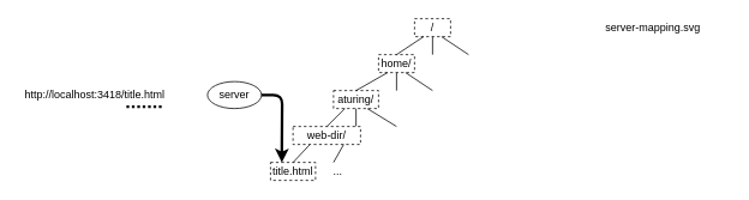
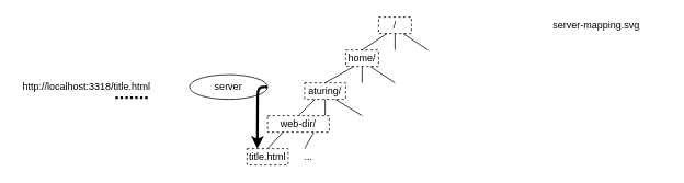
  <mxCell id="0" />
  <mxCell id="1" parent="0" />
- <mxCell id="2" value="http://localhost:3418/title.html" style="text;html=1;strokeColor=none;fillColor=none;align=center;verticalAlign=middle;whiteSpace=wrap;rounded=0;" parent="1" vertex="1"><mxGeometry x="20" y="95" width="170" height="20" as="geometry" /></mxCell>
+ <mxCell id="2" value="http://localhost:3318/title.html" style="text;html=1;strokeColor=none;fillColor=none;align=center;verticalAlign=middle;whiteSpace=wrap;rounded=0;" parent="1" vertex="1"><mxGeometry x="20" y="95" width="170" height="20" as="geometry" /></mxCell>
  <mxCell id="3" value="/" style="text;html=1;strokeColor=#000000;fillColor=none;align=center;verticalAlign=middle;whiteSpace=wrap;rounded=0;dashed=1;" parent="1" vertex="1"><mxGeometry x="460" y="20" width="40" height="20" as="geometry" /></mxCell>
  <mxCell id="4" value="home/" style="text;html=1;strokeColor=#000000;fillColor=none;align=center;verticalAlign=middle;whiteSpace=wrap;rounded=0;dashed=1;" parent="1" vertex="1"><mxGeometry x="420" y="60" width="40" height="20" as="geometry" /></mxCell>
  <mxCell id="5" value="aturing/" style="text;html=1;strokeColor=#000000;fillColor=none;align=center;verticalAlign=middle;whiteSpace=wrap;rounded=0;dashed=1;" parent="1" vertex="1"><mxGeometry x="370" y="100" width="50" height="20" as="geometry" /></mxCell>
  <mxCell id="6" value="" style="endArrow=none;html=1;entryX=0.25;entryY=1;entryDx=0;entryDy=0;exitX=0.5;exitY=0;exitDx=0;exitDy=0;" parent="1" source="4" target="3" edge="1"><mxGeometry width="50" height="50" relative="1" as="geometry"><mxPoint x="140" y="270" as="sourcePoint" /><mxPoint x="190" y="220" as="targetPoint" /></mxGeometry></mxCell>
  <mxCell id="7" value="" style="endArrow=none;html=1;entryX=0.5;entryY=1;entryDx=0;entryDy=0;" parent="1" target="3" edge="1"><mxGeometry width="50" height="50" relative="1" as="geometry"><mxPoint x="480" y="60" as="sourcePoint" /><mxPoint x="190" y="220" as="targetPoint" /></mxGeometry></mxCell>
  <mxCell id="8" value="" style="endArrow=none;html=1;entryX=0.75;entryY=1;entryDx=0;entryDy=0;" parent="1" target="3" edge="1"><mxGeometry width="50" height="50" relative="1" as="geometry"><mxPoint x="520" y="60" as="sourcePoint" /><mxPoint x="190" y="220" as="targetPoint" /></mxGeometry></mxCell>
  <mxCell id="9" value="" style="endArrow=none;html=1;entryX=0.5;entryY=1;entryDx=0;entryDy=0;" parent="1" target="4" edge="1"><mxGeometry width="50" height="50" relative="1" as="geometry"><mxPoint x="440" y="100" as="sourcePoint" /><mxPoint x="390" y="50" as="targetPoint" /></mxGeometry></mxCell>
  <mxCell id="10" value="" style="endArrow=none;html=1;entryX=0.25;entryY=1;entryDx=0;entryDy=0;exitX=0.5;exitY=0;exitDx=0;exitDy=0;" parent="1" source="5" target="4" edge="1"><mxGeometry width="50" height="50" relative="1" as="geometry"><mxPoint x="310" y="100" as="sourcePoint" /><mxPoint x="100" y="220" as="targetPoint" /></mxGeometry></mxCell>
  <mxCell id="11" value="" style="endArrow=none;html=1;entryX=0.25;entryY=1;entryDx=0;entryDy=0;exitX=0.5;exitY=0;exitDx=0;exitDy=0;" parent="1" source="16" target="15" edge="1"><mxGeometry width="50" height="50" relative="1" as="geometry"><mxPoint x="50" y="270" as="sourcePoint" /><mxPoint x="100" y="230" as="targetPoint" /></mxGeometry></mxCell>
  <mxCell id="12" value="" style="endArrow=none;html=1;entryX=0.25;entryY=1;entryDx=0;entryDy=0;exitX=0.5;exitY=0;exitDx=0;exitDy=0;" parent="1" source="15" target="5" edge="1"><mxGeometry width="50" height="50" relative="1" as="geometry"><mxPoint x="360" y="130" as="sourcePoint" /><mxPoint x="110" y="240" as="targetPoint" /></mxGeometry></mxCell>
  <mxCell id="13" value="" style="endArrow=none;html=1;entryX=0.75;entryY=1;entryDx=0;entryDy=0;" parent="1" target="5" edge="1"><mxGeometry width="50" height="50" relative="1" as="geometry"><mxPoint x="440" y="140" as="sourcePoint" /><mxPoint x="120" y="250" as="targetPoint" /></mxGeometry></mxCell>
  <mxCell id="14" value="" style="endArrow=none;html=1;entryX=0.5;entryY=1;entryDx=0;entryDy=0;" parent="1" target="5" edge="1"><mxGeometry width="50" height="50" relative="1" as="geometry"><mxPoint x="395" y="140" as="sourcePoint" /><mxPoint x="130" y="260" as="targetPoint" /></mxGeometry></mxCell>
  <mxCell id="15" value="web-dir/" style="text;html=1;strokeColor=#000000;fillColor=#ffffff;align=center;verticalAlign=middle;whiteSpace=wrap;rounded=0;dashed=1;" parent="1" vertex="1"><mxGeometry x="325" y="140" width="75" height="20" as="geometry" /></mxCell>
  <mxCell id="16" value="title.html" style="text;html=1;strokeColor=#000000;fillColor=none;align=center;verticalAlign=middle;whiteSpace=wrap;rounded=0;dashed=1;" parent="1" vertex="1"><mxGeometry x="300" y="180" width="50" height="20" as="geometry" /></mxCell>
- <mxCell id="17" value="server" style="ellipse;whiteSpace=wrap;html=1;fillColor=none;" parent="1" vertex="1"><mxGeometry x="230" y="90" width="60" height="30" as="geometry" /></mxCell>
+ <mxCell id="17" value="server" style="ellipse;whiteSpace=wrap;html=1;fillColor=none;" parent="1" vertex="1"><mxGeometry x="230" y="90" width="95" height="30" as="geometry" /></mxCell>
  <mxCell id="18" value="" style="endArrow=none;html=1;entryX=0.75;entryY=1;entryDx=0;entryDy=0;" parent="1" target="4" edge="1"><mxGeometry width="50" height="50" relative="1" as="geometry"><mxPoint x="480" y="100" as="sourcePoint" /><mxPoint x="90" y="220" as="targetPoint" /></mxGeometry></mxCell>
  <mxCell id="19" value="server-mapping.svg" style="text;html=1;strokeColor=none;fillColor=none;align=center;verticalAlign=middle;whiteSpace=wrap;rounded=0;dashed=1;" parent="1" vertex="1"><mxGeometry x="640" y="20" width="170" height="20" as="geometry" /></mxCell>
  <mxCell id="20" value="" style="endArrow=none;html=1;strokeWidth=3;dashed=1;dashPattern=1 1;" parent="1" edge="1"><mxGeometry width="50" height="50" relative="1" as="geometry"><mxPoint x="140" y="118" as="sourcePoint" /><mxPoint x="180" y="118" as="targetPoint" /></mxGeometry></mxCell>
  <mxCell id="21" value="" style="endArrow=none;html=1;entryX=0.75;entryY=1;entryDx=0;entryDy=0;" edge="1" parent="1" target="15"><mxGeometry width="50" height="50" relative="1" as="geometry"><mxPoint x="370" y="180" as="sourcePoint" /><mxPoint x="90" y="220" as="targetPoint" /></mxGeometry></mxCell>
  <mxCell id="22" value="..." style="text;html=1;strokeColor=none;fillColor=none;align=center;verticalAlign=middle;whiteSpace=wrap;rounded=0;" vertex="1" parent="1"><mxGeometry x="355" y="180" width="40" height="20" as="geometry" /></mxCell>
  <mxCell id="23" value="" style="endArrow=classic;html=1;entryX=0.25;entryY=0;entryDx=0;entryDy=0;exitX=1;exitY=0.5;exitDx=0;exitDy=0;strokeWidth=3;" edge="1" parent="1" source="17" target="16"><mxGeometry width="50" height="50" relative="1" as="geometry"><mxPoint x="40" y="270" as="sourcePoint" /><mxPoint x="90" y="220" as="targetPoint" /><Array as="points"><mxPoint x="313" y="105" /></Array></mxGeometry></mxCell>
